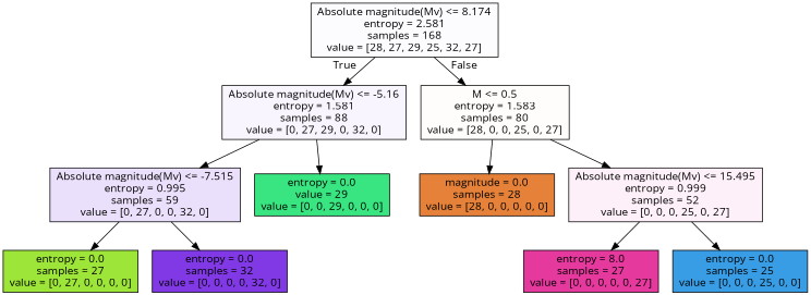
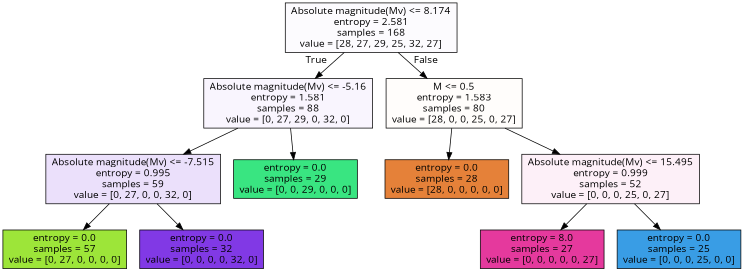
  digraph {
    fontname="Open Sans"
    node [color=black fontname="Open Sans" shape=box style=filled]
    edge [fontname="Open Sans"]
    n1 [fillcolor="#fcfbfe" label="Absolute magnitude(Mv) <= 8.174\nentropy = 2.581\nsamples = 168\nvalue = [28, 27, 29, 25, 32, 27]"]
    n2 [fillcolor="#f9f5fe" label="Absolute magnitude(Mv) <= -5.16\nentropy = 1.581\nsamples = 88\nvalue = [0, 27, 29, 0, 32, 0]"]
    n3 [fillcolor="#fffdfb" label="M <= 0.5\nentropy = 1.583\nsamples = 80\nvalue = [28, 0, 0, 25, 0, 27]"]
    n4 [fillcolor="#ebe0fb" label="Absolute magnitude(Mv) <= -7.515\nentropy = 0.995\nsamples = 59\nvalue = [0, 27, 0, 0, 32, 0]"]
-   n5 [fillcolor="#39e581" label="entropy = 0.0\nvalue = 29\nvalue = [0, 0, 29, 0, 0, 0]"]
-   n6 [fillcolor="#e58139" label="magnitude = 0.0\nsamples = 28\nvalue = [28, 0, 0, 0, 0, 0]"]
+   n5 [fillcolor="#39e581" label="entropy = 0.0\nsamples = 29\nvalue = [0, 0, 29, 0, 0, 0]"]
+   n6 [fillcolor="#e58139" label="entropy = 0.0\nsamples = 28\nvalue = [28, 0, 0, 0, 0, 0]"]
    n7 [fillcolor="#fdf0f8" label="Absolute magnitude(Mv) <= 15.495\nentropy = 0.999\nsamples = 52\nvalue = [0, 0, 0, 25, 0, 27]"]
-   n8 [fillcolor="#9de539" label="entropy = 0.0\nsamples = 27\nvalue = [0, 27, 0, 0, 0, 0]"]
+   n8 [fillcolor="#9de539" label="entropy = 0.0\nsamples = 57\nvalue = [0, 27, 0, 0, 0, 0]"]
    n9 [fillcolor="#8139e5" label="entropy = 0.0\nsamples = 32\nvalue = [0, 0, 0, 0, 32, 0]"]
    n10 [fillcolor="#e5399d" label="entropy = 8.0\nsamples = 27\nvalue = [0, 0, 0, 0, 0, 27]"]
    n11 [fillcolor="#399de5" label="entropy = 0.0\nsamples = 25\nvalue = [0, 0, 0, 25, 0, 0]"]
    n1 -> n2 [headlabel=True labelangle=45 labeldistance=2.5]
    n1 -> n3 [headlabel=False labelangle=-45 labeldistance=2.5]
    n2 -> n4
    n2 -> n5
    n3 -> n6
    n3 -> n7
    n4 -> n8
    n4 -> n9
    n7 -> n10
    n7 -> n11
  }
